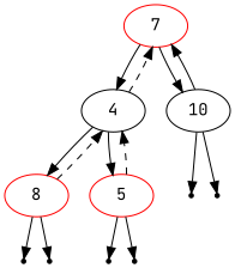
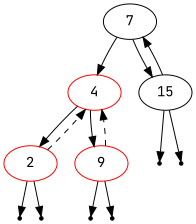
  digraph {
    fontname="JetBrains Mono"
    node [fontname="JetBrains Mono" shape=point]
    edge [fontname="JetBrains Mono"]
-   7 [color=red shape=""]
-   4 [shape=""]
-   10 [shape=""]
-   2 [color=red label=8 shape=""]
-   5 [color=red shape=""]
+   7 [shape=""]
+   4 [color=red shape=""]
+   10 [label=15 shape=""]
+   2 [color=red shape=""]
+   5 [color=red label=9 shape=""]
    null0
    null1
    null4
    null5
    null2
    null3
    7 -> 4
    7 -> 10
-   4 -> 7 [style=dashed]
    4 -> 2
    4 -> 5
    10 -> 7 [style=solid]
    10 -> null0
    10 -> null1
    2 -> 4 [style=dashed]
    2 -> null4
    2 -> null5
    5 -> 4 [style=dashed]
    5 -> null2
    5 -> null3
  }
